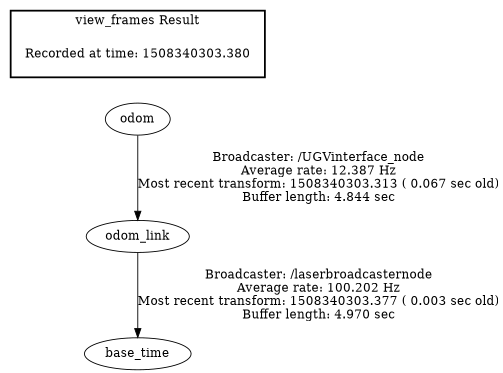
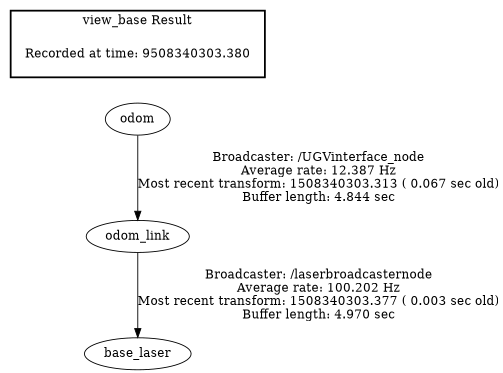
  digraph {
-   "Recorded at time: 1508340303.380" [shape=plaintext]
+   "Recorded at time: 1508340303.380" [shape=plaintext label="Recorded at time: 9508340303.380"]
    odom
    n3 [label=odom_link]
-   base_laser [label=base_time]
+   base_laser
    subgraph cluster_1 {
      color=black
-     label="view_frames Result"
+     label="view_base Result"
      style=bold
      "Recorded at time: 1508340303.380"
    }
    "Recorded at time: 1508340303.380" -> odom [style=invis]
    odom -> n3 [label="Broadcaster: /UGVinterface_node\nAverage rate: 12.387 Hz\nMost recent transform: 1508340303.313 ( 0.067 sec old)\nBuffer length: 4.844 sec\n"]
    n3 -> base_laser [label="Broadcaster: /laserbroadcasternode\nAverage rate: 100.202 Hz\nMost recent transform: 1508340303.377 ( 0.003 sec old)\nBuffer length: 4.970 sec\n"]
  }
